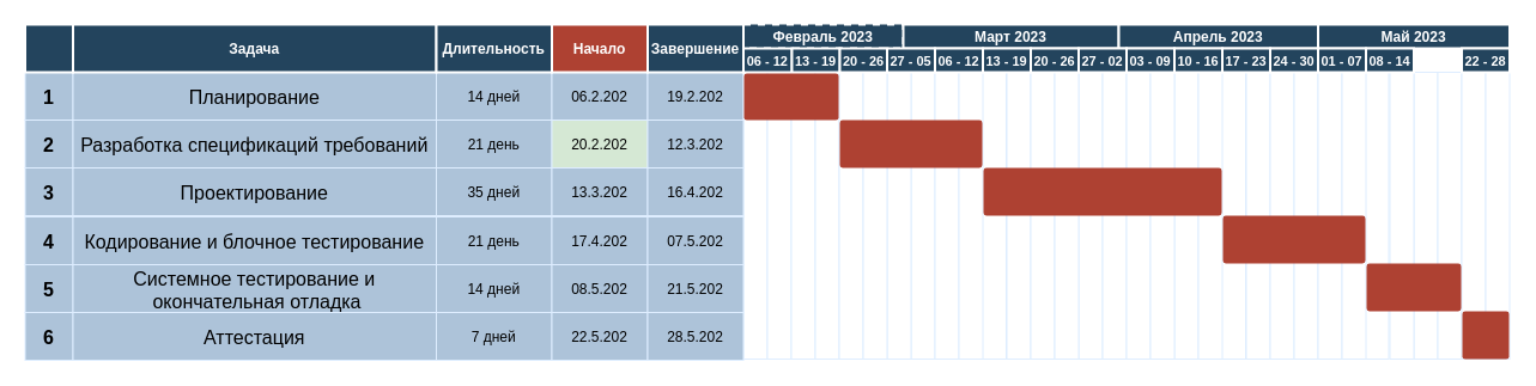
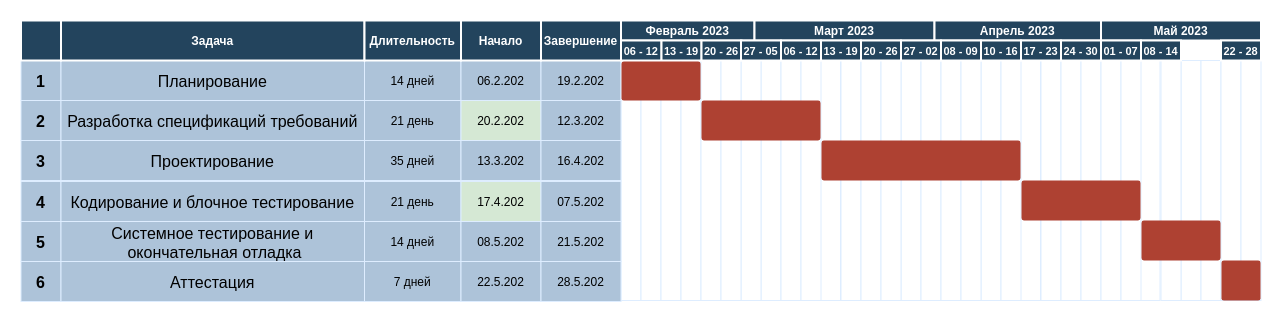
  <mxCell id="0" />
  <mxCell id="1" parent="0" />
  <mxCell id="2" value="" style="strokeColor=#DEEDFF" vertex="1" parent="1"><mxGeometry x="1139.5" y="60" width="20" height="240" as="geometry" /></mxCell>
  <mxCell id="3" value="" style="strokeColor=#DEEDFF" vertex="1" parent="1"><mxGeometry x="980.5" y="60" width="20" height="240" as="geometry" /></mxCell>
  <mxCell id="4" value="" style="strokeColor=#DEEDFF" vertex="1" parent="1"><mxGeometry x="1020" y="60" width="20" height="240" as="geometry" /></mxCell>
  <mxCell id="5" value="" style="strokeColor=#DEEDFF" vertex="1" parent="1"><mxGeometry x="820" y="60" width="20" height="240" as="geometry" /></mxCell>
  <mxCell id="6" value="1" style="strokeColor=#DEEDFF;fillColor=#ADC3D9;fontSize=16;fontStyle=1" vertex="1" parent="1"><mxGeometry x="20.5" y="60" width="40" height="40" as="geometry" /></mxCell>
  <mxCell id="7" value="Планирование" style="align=center;strokeColor=#DEEDFF;fillColor=#ADC3D9;fontSize=16;" vertex="1" parent="1"><mxGeometry x="60.5" y="60" width="303.5" height="40" as="geometry" /></mxCell>
  <mxCell id="8" value="14 дней" style="strokeColor=#DEEDFF;fillColor=#ADC3D9" vertex="1" parent="1"><mxGeometry x="364" y="60" width="96.5" height="40" as="geometry" /></mxCell>
  <mxCell id="9" value="06.2.202" style="strokeColor=#DEEDFF;fillColor=#ADC3D9" vertex="1" parent="1"><mxGeometry x="460.5" y="60" width="80" height="40" as="geometry" /></mxCell>
  <mxCell id="10" value="19.2.202" style="strokeColor=#DEEDFF;fillColor=#ADC3D9" vertex="1" parent="1"><mxGeometry x="540.5" y="60" width="80" height="40" as="geometry" /></mxCell>
  <mxCell id="11" value="" style="strokeColor=#DEEDFF" vertex="1" parent="1"><mxGeometry x="620.5" y="60" width="20" height="240" as="geometry" /></mxCell>
  <mxCell id="12" value="" style="strokeColor=#DEEDFF" vertex="1" parent="1"><mxGeometry x="640.5" y="60" width="20" height="240" as="geometry" /></mxCell>
  <mxCell id="13" value="" style="strokeColor=#DEEDFF" vertex="1" parent="1"><mxGeometry x="660.5" y="60" width="20" height="240" as="geometry" /></mxCell>
  <mxCell id="14" value="" style="strokeColor=#DEEDFF" vertex="1" parent="1"><mxGeometry x="680.5" y="60" width="20" height="240" as="geometry" /></mxCell>
  <mxCell id="15" value="" style="strokeColor=#DEEDFF" vertex="1" parent="1"><mxGeometry x="700.5" y="60" width="20" height="240" as="geometry" /></mxCell>
  <mxCell id="16" value="" style="strokeColor=#DEEDFF" vertex="1" parent="1"><mxGeometry x="760.5" y="60" width="20" height="240" as="geometry" /></mxCell>
  <mxCell id="17" value="" style="strokeColor=#DEEDFF" vertex="1" parent="1"><mxGeometry x="780.5" y="60" width="20" height="240" as="geometry" /></mxCell>
  <mxCell id="18" value="" style="strokeColor=#DEEDFF" vertex="1" parent="1"><mxGeometry x="800.5" y="60" width="20" height="240" as="geometry" /></mxCell>
  <mxCell id="19" value="" style="strokeColor=#DEEDFF" vertex="1" parent="1"><mxGeometry x="840.5" y="60" width="20" height="240" as="geometry" /></mxCell>
  <mxCell id="20" value="" style="strokeColor=#DEEDFF" vertex="1" parent="1"><mxGeometry x="900.5" y="60" width="20" height="240" as="geometry" /></mxCell>
  <mxCell id="21" value="" style="strokeColor=#DEEDFF" vertex="1" parent="1"><mxGeometry x="920.5" y="60" width="20" height="240" as="geometry" /></mxCell>
  <mxCell id="22" value="" style="strokeColor=#DEEDFF" vertex="1" parent="1"><mxGeometry x="940.5" y="60" width="20" height="240" as="geometry" /></mxCell>
  <mxCell id="23" value="" style="strokeColor=#DEEDFF" vertex="1" parent="1"><mxGeometry x="960.5" y="60" width="20" height="240" as="geometry" /></mxCell>
  <mxCell id="24" value="" style="strokeColor=#DEEDFF" vertex="1" parent="1"><mxGeometry x="1040.5" y="60" width="20" height="240" as="geometry" /></mxCell>
  <mxCell id="25" value="" style="strokeColor=#DEEDFF" vertex="1" parent="1"><mxGeometry x="1060.5" y="60" width="20" height="240" as="geometry" /></mxCell>
  <mxCell id="26" value="" style="strokeColor=#DEEDFF" vertex="1" parent="1"><mxGeometry x="1080.5" y="60" width="20" height="240" as="geometry" /></mxCell>
  <mxCell id="27" value="" style="strokeColor=#DEEDFF" vertex="1" parent="1"><mxGeometry x="1100.5" y="60" width="20" height="240" as="geometry" /></mxCell>
  <mxCell id="28" value="" style="strokeColor=#DEEDFF" vertex="1" parent="1"><mxGeometry x="1120.5" y="60" width="20" height="240" as="geometry" /></mxCell>
  <mxCell id="29" value="" style="strokeColor=#DEEDFF" vertex="1" parent="1"><mxGeometry x="1180.5" y="60" width="20" height="240" as="geometry" /></mxCell>
  <mxCell id="30" value="" style="strokeColor=#DEEDFF" vertex="1" parent="1"><mxGeometry x="1200.5" y="60" width="20" height="240" as="geometry" /></mxCell>
  <mxCell id="31" value="" style="strokeColor=#DEEDFF" vertex="1" parent="1"><mxGeometry x="1220.5" y="60" width="20" height="240" as="geometry" /></mxCell>
  <mxCell id="32" value="" style="strokeColor=#DEEDFF" vertex="1" parent="1"><mxGeometry x="1240.5" y="60" width="20" height="240" as="geometry" /></mxCell>
  <mxCell id="33" value="Задача" style="fillColor=#23445D;strokeColor=#FFFFFF;strokeWidth=2;fontColor=#FFFFFF;fontStyle=1" vertex="1" parent="1"><mxGeometry x="60.5" y="20" width="303.5" height="40" as="geometry" /></mxCell>
  <mxCell id="34" value="" style="fillColor=#23445D;strokeColor=#FFFFFF;strokeWidth=2;fontColor=#FFFFFF;fontStyle=1" vertex="1" parent="1"><mxGeometry x="20.5" y="20" width="40" height="40" as="geometry" /></mxCell>
- <mxCell id="35" value="Февраль 2023" style="fillColor=#23445D;strokeColor=#FFFFFF;strokeWidth=2;fontColor=#FFFFFF;fontStyle=1;dashed=1;" vertex="1" parent="1"><mxGeometry x="620.5" y="20" width="133.5" height="20" as="geometry" /></mxCell>
+ <mxCell id="35" value="Февраль 2023" style="fillColor=#23445D;strokeColor=#FFFFFF;strokeWidth=2;fontColor=#FFFFFF;fontStyle=1" vertex="1" parent="1"><mxGeometry x="620.5" y="20" width="133.5" height="20" as="geometry" /></mxCell>
  <mxCell id="36" value="06 - 12" style="fillColor=#23445D;strokeColor=#FFFFFF;strokeWidth=2;fontColor=#FFFFFF;fontStyle=1;fontSize=11;" vertex="1" parent="1"><mxGeometry x="620.5" y="40" width="40.5" height="20" as="geometry" /></mxCell>
  <mxCell id="37" value="Длительность" style="fillColor=#23445D;strokeColor=#FFFFFF;strokeWidth=2;fontColor=#FFFFFF;fontStyle=1" vertex="1" parent="1"><mxGeometry x="364" y="20" width="96.5" height="40" as="geometry" /></mxCell>
- <mxCell id="38" value="Начало" style="fillColor=#ae4132;strokeColor=#FFFFFF;strokeWidth=2;fontColor=#FFFFFF;fontStyle=1;" vertex="1" parent="1"><mxGeometry x="460.5" y="20" width="80.0" height="40.0" as="geometry" /></mxCell>
+ <mxCell id="38" value="Начало" style="fillColor=#23445D;strokeColor=#FFFFFF;strokeWidth=2;fontColor=#FFFFFF;fontStyle=1" vertex="1" parent="1"><mxGeometry x="460.5" y="20" width="80.0" height="40.0" as="geometry" /></mxCell>
  <mxCell id="39" value="Завершение" style="fillColor=#23445D;strokeColor=#FFFFFF;strokeWidth=2;fontColor=#FFFFFF;fontStyle=1" vertex="1" parent="1"><mxGeometry x="540.5" y="20" width="80.0" height="40.0" as="geometry" /></mxCell>
  <mxCell id="40" value="Март 2023" style="fillColor=#23445D;strokeColor=#FFFFFF;strokeWidth=2;fontColor=#FFFFFF;fontStyle=1" vertex="1" parent="1"><mxGeometry x="754" y="20" width="180" height="20" as="geometry" /></mxCell>
  <mxCell id="41" value="Апрель 2023" style="fillColor=#23445D;strokeColor=#FFFFFF;strokeWidth=2;fontColor=#FFFFFF;fontStyle=1" vertex="1" parent="1"><mxGeometry x="934" y="20" width="166.5" height="20" as="geometry" /></mxCell>
  <mxCell id="42" value="Май 2023" style="fillColor=#23445D;strokeColor=#FFFFFF;strokeWidth=2;fontColor=#FFFFFF;fontStyle=1" vertex="1" parent="1"><mxGeometry x="1100.5" y="20" width="160" height="20" as="geometry" /></mxCell>
  <mxCell id="43" value="2" style="strokeColor=#DEEDFF;fillColor=#ADC3D9;fontSize=16;fontStyle=1" vertex="1" parent="1"><mxGeometry x="20.5" y="100" width="40" height="40" as="geometry" /></mxCell>
  <mxCell id="44" value="&#10;Разработка спецификаций требований&#10;" style="align=center;strokeColor=#DEEDFF;fillColor=#ADC3D9;fontSize=16;" vertex="1" parent="1"><mxGeometry x="60.5" y="100" width="303.5" height="40" as="geometry" /></mxCell>
  <mxCell id="45" value="21 день" style="strokeColor=#DEEDFF;fillColor=#ADC3D9" vertex="1" parent="1"><mxGeometry x="364" y="100" width="96.5" height="40" as="geometry" /></mxCell>
  <mxCell id="46" value="20.2.202" style="strokeColor=#DEEDFF;fillColor=#d5e8d4;" vertex="1" parent="1"><mxGeometry x="460.5" y="100" width="80" height="40" as="geometry" /></mxCell>
  <mxCell id="47" value="12.3.202" style="strokeColor=#DEEDFF;fillColor=#ADC3D9" vertex="1" parent="1"><mxGeometry x="540.5" y="100" width="80" height="40" as="geometry" /></mxCell>
  <mxCell id="48" value="3" style="strokeColor=#DEEDFF;fillColor=#ADC3D9;fontSize=16;fontStyle=1" vertex="1" parent="1"><mxGeometry x="20.5" y="140" width="40" height="40" as="geometry" /></mxCell>
  <mxCell id="49" value="&#10;Проектирование&#10;" style="align=center;strokeColor=#DEEDFF;fillColor=#ADC3D9;fontSize=16;" vertex="1" parent="1"><mxGeometry x="60.5" y="140" width="303.5" height="40" as="geometry" /></mxCell>
  <mxCell id="50" value="35 дней" style="strokeColor=#DEEDFF;fillColor=#ADC3D9" vertex="1" parent="1"><mxGeometry x="364" y="140" width="96.5" height="40" as="geometry" /></mxCell>
  <mxCell id="51" value="13.3.202" style="strokeColor=#DEEDFF;fillColor=#ADC3D9" vertex="1" parent="1"><mxGeometry x="460.5" y="140" width="80" height="40" as="geometry" /></mxCell>
  <mxCell id="52" value="16.4.202" style="strokeColor=#DEEDFF;fillColor=#ADC3D9" vertex="1" parent="1"><mxGeometry x="540.5" y="140" width="80" height="40" as="geometry" /></mxCell>
  <mxCell id="53" value="4" style="strokeColor=#DEEDFF;fillColor=#ADC3D9;fontSize=16;fontStyle=1" vertex="1" parent="1"><mxGeometry x="20.5" y="181" width="40" height="40" as="geometry" /></mxCell>
  <mxCell id="54" value="Кодирование и блочное тестирование" style="align=center;strokeColor=#DEEDFF;fillColor=#ADC3D9;fontSize=16;" vertex="1" parent="1"><mxGeometry x="60.5" y="181" width="303.5" height="40" as="geometry" /></mxCell>
  <mxCell id="55" value="21 день" style="strokeColor=#DEEDFF;fillColor=#ADC3D9" vertex="1" parent="1"><mxGeometry x="364" y="181" width="96.5" height="40" as="geometry" /></mxCell>
- <mxCell id="56" value="17.4.202" style="strokeColor=#DEEDFF;fillColor=#ADC3D9" vertex="1" parent="1"><mxGeometry x="460.5" y="181" width="80" height="40" as="geometry" /></mxCell>
+ <mxCell id="56" value="17.4.202" style="strokeColor=#DEEDFF;fillColor=#d5e8d4;" vertex="1" parent="1"><mxGeometry x="460.5" y="181" width="80" height="40" as="geometry" /></mxCell>
  <mxCell id="57" value="07.5.202" style="strokeColor=#DEEDFF;fillColor=#ADC3D9" vertex="1" parent="1"><mxGeometry x="540.5" y="181" width="80" height="40" as="geometry" /></mxCell>
  <mxCell id="58" value="5" style="strokeColor=#DEEDFF;fillColor=#ADC3D9;fontSize=16;fontStyle=1" vertex="1" parent="1"><mxGeometry x="20.5" y="221" width="40" height="40" as="geometry" /></mxCell>
  <mxCell id="59" value="Системное тестирование и&#10; окончательная отладка" style="align=center;strokeColor=#DEEDFF;fillColor=#ADC3D9;fontSize=16;" vertex="1" parent="1"><mxGeometry x="60.5" y="221" width="303.5" height="40" as="geometry" /></mxCell>
  <mxCell id="60" value="14 дней" style="strokeColor=#DEEDFF;fillColor=#ADC3D9" vertex="1" parent="1"><mxGeometry x="364" y="221" width="96.5" height="40" as="geometry" /></mxCell>
  <mxCell id="61" value="08.5.202" style="strokeColor=#DEEDFF;fillColor=#ADC3D9" vertex="1" parent="1"><mxGeometry x="460.5" y="221" width="80" height="40" as="geometry" /></mxCell>
  <mxCell id="62" value="21.5.202" style="strokeColor=#DEEDFF;fillColor=#ADC3D9" vertex="1" parent="1"><mxGeometry x="540.5" y="221" width="80" height="40" as="geometry" /></mxCell>
  <mxCell id="63" value="6" style="strokeColor=#DEEDFF;fillColor=#ADC3D9;fontSize=16;fontStyle=1" vertex="1" parent="1"><mxGeometry x="20.5" y="261" width="40" height="40" as="geometry" /></mxCell>
  <mxCell id="64" value="Аттестация" style="align=center;strokeColor=#DEEDFF;fillColor=#ADC3D9;fontSize=16;" vertex="1" parent="1"><mxGeometry x="60.5" y="261" width="303.5" height="40" as="geometry" /></mxCell>
  <mxCell id="65" value="7 дней" style="strokeColor=#DEEDFF;fillColor=#ADC3D9" vertex="1" parent="1"><mxGeometry x="364" y="261" width="96.5" height="40" as="geometry" /></mxCell>
  <mxCell id="66" value="22.5.202" style="strokeColor=#DEEDFF;fillColor=#ADC3D9" vertex="1" parent="1"><mxGeometry x="460.5" y="261" width="80" height="40" as="geometry" /></mxCell>
  <mxCell id="67" value="28.5.202" style="strokeColor=#DEEDFF;fillColor=#ADC3D9" vertex="1" parent="1"><mxGeometry x="540.5" y="261" width="80" height="40" as="geometry" /></mxCell>
  <mxCell id="68" value="" style="strokeColor=#DEEDFF" vertex="1" parent="1"><mxGeometry x="740.5" y="60" width="20" height="240" as="geometry" /></mxCell>
  <mxCell id="69" value="" style="strokeColor=#DEEDFF" vertex="1" parent="1"><mxGeometry x="720.5" y="60" width="20" height="240" as="geometry" /></mxCell>
  <mxCell id="70" value="" style="strokeColor=#DEEDFF" vertex="1" parent="1"><mxGeometry x="860.5" y="60" width="20" height="240" as="geometry" /></mxCell>
  <mxCell id="71" value="" style="strokeColor=#DEEDFF" vertex="1" parent="1"><mxGeometry x="880.5" y="60" width="20" height="240" as="geometry" /></mxCell>
  <mxCell id="72" value="" style="strokeColor=#DEEDFF" vertex="1" parent="1"><mxGeometry x="1000.5" y="60" width="20" height="240" as="geometry" /></mxCell>
  <mxCell id="73" value="" style="strokeColor=#DEEDFF" vertex="1" parent="1"><mxGeometry x="1160.5" y="60" width="20" height="240" as="geometry" /></mxCell>
  <mxCell id="74" value="13 - 19" style="fillColor=#23445D;strokeColor=#FFFFFF;strokeWidth=2;fontColor=#FFFFFF;fontStyle=1;fontSize=11;align=center;" vertex="1" parent="1"><mxGeometry x="661" y="40" width="40" height="20" as="geometry" /></mxCell>
  <mxCell id="75" value="20 - 26" style="fillColor=#23445D;strokeColor=#FFFFFF;strokeWidth=2;fontColor=#FFFFFF;fontStyle=1;fontSize=11;" vertex="1" parent="1"><mxGeometry x="701" y="40" width="40" height="20" as="geometry" /></mxCell>
  <mxCell id="76" value="27 - 05" style="fillColor=#23445D;strokeColor=#FFFFFF;strokeWidth=2;fontColor=#FFFFFF;fontStyle=1;fontSize=11;" vertex="1" parent="1"><mxGeometry x="740.5" y="40" width="40" height="20" as="geometry" /></mxCell>
  <mxCell id="77" value="06 - 12" style="fillColor=#23445D;strokeColor=#FFFFFF;strokeWidth=2;fontColor=#FFFFFF;fontStyle=1;fontSize=11;" vertex="1" parent="1"><mxGeometry x="780.5" y="40" width="40" height="20" as="geometry" /></mxCell>
  <mxCell id="78" value="13 - 19" style="fillColor=#23445D;strokeColor=#FFFFFF;strokeWidth=2;fontColor=#FFFFFF;fontStyle=1;fontSize=11;" vertex="1" parent="1"><mxGeometry x="820.5" y="40" width="40" height="20" as="geometry" /></mxCell>
  <mxCell id="79" value="20 - 26" style="fillColor=#23445D;strokeColor=#FFFFFF;strokeWidth=2;fontColor=#FFFFFF;fontStyle=1;fontSize=11;" vertex="1" parent="1"><mxGeometry x="860.5" y="40" width="40" height="20" as="geometry" /></mxCell>
  <mxCell id="80" value="27 - 02" style="fillColor=#23445D;strokeColor=#FFFFFF;strokeWidth=2;fontColor=#FFFFFF;fontStyle=1;fontSize=11;" vertex="1" parent="1"><mxGeometry x="900.5" y="40" width="40" height="20" as="geometry" /></mxCell>
- <mxCell id="81" value="03 - 09" style="fillColor=#23445D;strokeColor=#FFFFFF;strokeWidth=2;fontColor=#FFFFFF;fontStyle=1;fontSize=11;" vertex="1" parent="1"><mxGeometry x="940.5" y="40" width="40" height="20" as="geometry" /></mxCell>
+ <mxCell id="81" value="08 - 09" style="fillColor=#23445D;strokeColor=#FFFFFF;strokeWidth=2;fontColor=#FFFFFF;fontStyle=1;fontSize=11;" vertex="1" parent="1"><mxGeometry x="940.5" y="40" width="40" height="20" as="geometry" /></mxCell>
  <mxCell id="82" value="10 - 16" style="fillColor=#23445D;strokeColor=#FFFFFF;strokeWidth=2;fontColor=#FFFFFF;fontStyle=1;fontSize=11;" vertex="1" parent="1"><mxGeometry x="980.5" y="40" width="40" height="20" as="geometry" /></mxCell>
  <mxCell id="83" value="17 - 23" style="fillColor=#23445D;strokeColor=#FFFFFF;strokeWidth=2;fontColor=#FFFFFF;fontStyle=1;fontSize=11;" vertex="1" parent="1"><mxGeometry x="1020.5" y="40" width="40" height="20" as="geometry" /></mxCell>
  <mxCell id="84" value="24 - 30" style="fillColor=#23445D;strokeColor=#FFFFFF;strokeWidth=2;fontColor=#FFFFFF;fontStyle=1;fontSize=11;" vertex="1" parent="1"><mxGeometry x="1060.5" y="40" width="40" height="20" as="geometry" /></mxCell>
  <mxCell id="85" value="01 - 07" style="fillColor=#23445D;strokeColor=#FFFFFF;strokeWidth=2;fontColor=#FFFFFF;fontStyle=1;fontSize=11;" vertex="1" parent="1"><mxGeometry x="1100.5" y="40" width="40" height="20" as="geometry" /></mxCell>
  <mxCell id="86" value="08 - 14" style="fillColor=#23445D;strokeColor=#FFFFFF;strokeWidth=2;fontColor=#FFFFFF;fontStyle=1;fontSize=11;" vertex="1" parent="1"><mxGeometry x="1140.5" y="40" width="40" height="20" as="geometry" /></mxCell>
  <mxCell id="87" value="22 - 28" style="fillColor=#23445D;strokeColor=#FFFFFF;strokeWidth=2;fontColor=#FFFFFF;fontStyle=1;fontSize=11;" vertex="1" parent="1"><mxGeometry x="1220.5" y="40" width="40" height="20" as="geometry" /></mxCell>
  <mxCell id="88" value="" style="shape=mxgraph.flowchart.process;fillColor=#AE4132;strokeColor=none;strokeWidth=2;opacity=100" vertex="1" parent="1"><mxGeometry x="621" y="61" width="79" height="39" as="geometry" /></mxCell>
  <mxCell id="89" value="" style="shape=mxgraph.flowchart.process;fillColor=#AE4132;strokeColor=none;strokeWidth=2;opacity=100" vertex="1" parent="1"><mxGeometry x="701" y="100" width="119" height="40" as="geometry" /></mxCell>
  <mxCell id="90" value="" style="shape=mxgraph.flowchart.process;fillColor=#AE4132;strokeColor=none;strokeWidth=2;opacity=100" vertex="1" parent="1"><mxGeometry x="821" y="140" width="199" height="40" as="geometry" /></mxCell>
  <mxCell id="91" value="" style="shape=mxgraph.flowchart.process;fillColor=#AE4132;strokeColor=none;strokeWidth=2;opacity=100" vertex="1" parent="1"><mxGeometry x="1021" y="180" width="119" height="40" as="geometry" /></mxCell>
  <mxCell id="92" value="" style="shape=mxgraph.flowchart.process;fillColor=#AE4132;strokeColor=none;strokeWidth=2;opacity=100" vertex="1" parent="1"><mxGeometry x="1141" y="220" width="79" height="40" as="geometry" /></mxCell>
  <mxCell id="93" value="" style="shape=mxgraph.flowchart.process;fillColor=#AE4132;strokeColor=none;strokeWidth=2;opacity=100" vertex="1" parent="1"><mxGeometry x="1221" y="260" width="39" height="40" as="geometry" /></mxCell>
